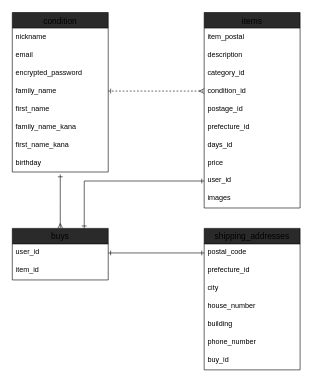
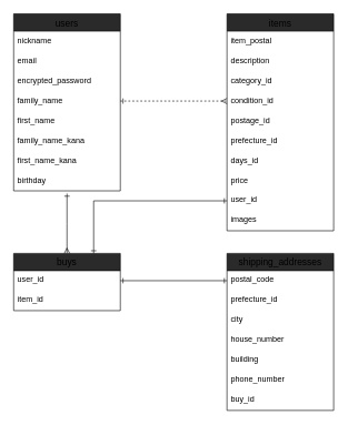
  <mxCell id="0" />
  <mxCell id="1" parent="0" />
- <mxCell id="2" value="condition" style="swimlane;fontStyle=0;childLayout=stackLayout;horizontal=1;startSize=26;horizontalStack=0;resizeParent=1;resizeParentMax=0;resizeLast=0;collapsible=1;marginBottom=0;align=center;fontSize=14;fillColor=#2a2a2a;" parent="1" vertex="1"><mxGeometry x="20" y="20" width="160" height="266" as="geometry" /></mxCell>
+ <mxCell id="2" value="users" style="swimlane;fontStyle=0;childLayout=stackLayout;horizontal=1;startSize=26;horizontalStack=0;resizeParent=1;resizeParentMax=0;resizeLast=0;collapsible=1;marginBottom=0;align=center;fontSize=14;fillColor=#2a2a2a;" parent="1" vertex="1"><mxGeometry x="20" y="20" width="160" height="266" as="geometry" /></mxCell>
  <mxCell id="3" value="nickname" style="text;strokeColor=none;fillColor=none;spacingLeft=4;spacingRight=4;overflow=hidden;rotatable=0;points=[[0,0.5],[1,0.5]];portConstraint=eastwest;fontSize=12;" parent="2" vertex="1"><mxGeometry y="26" width="160" height="30" as="geometry" /></mxCell>
  <mxCell id="4" value="email" style="text;strokeColor=none;fillColor=none;spacingLeft=4;spacingRight=4;overflow=hidden;rotatable=0;points=[[0,0.5],[1,0.5]];portConstraint=eastwest;fontSize=12;" parent="2" vertex="1"><mxGeometry y="56" width="160" height="30" as="geometry" /></mxCell>
  <mxCell id="5" value="encrypted_password" style="text;strokeColor=none;fillColor=none;spacingLeft=4;spacingRight=4;overflow=hidden;rotatable=0;points=[[0,0.5],[1,0.5]];portConstraint=eastwest;fontSize=12;" parent="2" vertex="1"><mxGeometry y="86" width="160" height="30" as="geometry" /></mxCell>
  <mxCell id="6" value="family_name" style="text;strokeColor=none;fillColor=none;spacingLeft=4;spacingRight=4;overflow=hidden;rotatable=0;points=[[0,0.5],[1,0.5]];portConstraint=eastwest;fontSize=12;" parent="2" vertex="1"><mxGeometry y="116" width="160" height="30" as="geometry" /></mxCell>
  <mxCell id="7" value="first_name" style="text;strokeColor=none;fillColor=none;spacingLeft=4;spacingRight=4;overflow=hidden;rotatable=0;points=[[0,0.5],[1,0.5]];portConstraint=eastwest;fontSize=12;" parent="2" vertex="1"><mxGeometry y="146" width="160" height="30" as="geometry" /></mxCell>
  <mxCell id="8" value="family_name_kana" style="text;strokeColor=none;fillColor=none;spacingLeft=4;spacingRight=4;overflow=hidden;rotatable=0;points=[[0,0.5],[1,0.5]];portConstraint=eastwest;fontSize=12;" parent="2" vertex="1"><mxGeometry y="176" width="160" height="30" as="geometry" /></mxCell>
  <mxCell id="9" value="first_name_kana" style="text;strokeColor=none;fillColor=none;spacingLeft=4;spacingRight=4;overflow=hidden;rotatable=0;points=[[0,0.5],[1,0.5]];portConstraint=eastwest;fontSize=12;" parent="2" vertex="1"><mxGeometry y="206" width="160" height="30" as="geometry" /></mxCell>
  <mxCell id="10" value="birthday" style="text;strokeColor=none;fillColor=none;spacingLeft=4;spacingRight=4;overflow=hidden;rotatable=0;points=[[0,0.5],[1,0.5]];portConstraint=eastwest;fontSize=12;" parent="2" vertex="1"><mxGeometry y="236" width="160" height="30" as="geometry" /></mxCell>
  <mxCell id="11" value="items" style="swimlane;fontStyle=0;childLayout=stackLayout;horizontal=1;startSize=26;horizontalStack=0;resizeParent=1;resizeParentMax=0;resizeLast=0;collapsible=1;marginBottom=0;align=center;fontSize=14;fillColor=#2a2a2a;" parent="1" vertex="1"><mxGeometry x="340" y="20" width="160" height="326" as="geometry" /></mxCell>
  <mxCell id="12" value="item_postal" style="text;strokeColor=none;fillColor=none;spacingLeft=4;spacingRight=4;overflow=hidden;rotatable=0;points=[[0,0.5],[1,0.5]];portConstraint=eastwest;fontSize=12;" parent="11" vertex="1"><mxGeometry y="26" width="160" height="30" as="geometry" /></mxCell>
  <mxCell id="13" value="description" style="text;strokeColor=none;fillColor=none;spacingLeft=4;spacingRight=4;overflow=hidden;rotatable=0;points=[[0,0.5],[1,0.5]];portConstraint=eastwest;fontSize=12;" parent="11" vertex="1"><mxGeometry y="56" width="160" height="30" as="geometry" /></mxCell>
  <mxCell id="14" value="category_id" style="text;strokeColor=none;fillColor=none;spacingLeft=4;spacingRight=4;overflow=hidden;rotatable=0;points=[[0,0.5],[1,0.5]];portConstraint=eastwest;fontSize=12;" parent="11" vertex="1"><mxGeometry y="86" width="160" height="30" as="geometry" /></mxCell>
  <mxCell id="15" value="condition_id" style="text;strokeColor=none;fillColor=none;spacingLeft=4;spacingRight=4;overflow=hidden;rotatable=0;points=[[0,0.5],[1,0.5]];portConstraint=eastwest;fontSize=12;" parent="11" vertex="1"><mxGeometry y="116" width="160" height="30" as="geometry" /></mxCell>
  <mxCell id="16" value="postage_id" style="text;strokeColor=none;fillColor=none;spacingLeft=4;spacingRight=4;overflow=hidden;rotatable=0;points=[[0,0.5],[1,0.5]];portConstraint=eastwest;fontSize=12;" parent="11" vertex="1"><mxGeometry y="146" width="160" height="30" as="geometry" /></mxCell>
  <mxCell id="17" value="prefecture_id" style="text;strokeColor=none;fillColor=none;spacingLeft=4;spacingRight=4;overflow=hidden;rotatable=0;points=[[0,0.5],[1,0.5]];portConstraint=eastwest;fontSize=12;" parent="11" vertex="1"><mxGeometry y="176" width="160" height="30" as="geometry" /></mxCell>
  <mxCell id="18" value="days_id" style="text;strokeColor=none;fillColor=none;spacingLeft=4;spacingRight=4;overflow=hidden;rotatable=0;points=[[0,0.5],[1,0.5]];portConstraint=eastwest;fontSize=12;" parent="11" vertex="1"><mxGeometry y="206" width="160" height="30" as="geometry" /></mxCell>
  <mxCell id="19" value="price" style="text;strokeColor=none;fillColor=none;spacingLeft=4;spacingRight=4;overflow=hidden;rotatable=0;points=[[0,0.5],[1,0.5]];portConstraint=eastwest;fontSize=12;" parent="11" vertex="1"><mxGeometry y="236" width="160" height="30" as="geometry" /></mxCell>
  <mxCell id="20" value="user_id" style="text;strokeColor=none;fillColor=none;spacingLeft=4;spacingRight=4;overflow=hidden;rotatable=0;points=[[0,0.5],[1,0.5]];portConstraint=eastwest;fontSize=12;" parent="11" vertex="1"><mxGeometry y="266" width="160" height="30" as="geometry" /></mxCell>
  <mxCell id="21" value="images" style="text;strokeColor=none;fillColor=none;spacingLeft=4;spacingRight=4;overflow=hidden;rotatable=0;points=[[0,0.5],[1,0.5]];portConstraint=eastwest;fontSize=12;" parent="11" vertex="1"><mxGeometry y="296" width="160" height="30" as="geometry" /></mxCell>
  <mxCell id="22" style="edgeStyle=orthogonalEdgeStyle;rounded=0;orthogonalLoop=1;jettySize=auto;html=1;exitX=0.5;exitY=0;exitDx=0;exitDy=0;startArrow=ERmany;startFill=0;endArrow=ERone;endFill=0;" parent="1" source="23" edge="1"><mxGeometry relative="1" as="geometry"><mxPoint x="100" y="290" as="targetPoint" /></mxGeometry></mxCell>
  <mxCell id="23" value="buys" style="swimlane;fontStyle=0;childLayout=stackLayout;horizontal=1;startSize=26;horizontalStack=0;resizeParent=1;resizeParentMax=0;resizeLast=0;collapsible=1;marginBottom=0;align=center;fontSize=14;fillColor=#2a2a2a;" parent="1" vertex="1"><mxGeometry x="20" y="380" width="160" height="86" as="geometry" /></mxCell>
  <mxCell id="24" value="user_id" style="text;strokeColor=none;fillColor=none;spacingLeft=4;spacingRight=4;overflow=hidden;rotatable=0;points=[[0,0.5],[1,0.5]];portConstraint=eastwest;fontSize=12;" parent="23" vertex="1"><mxGeometry y="26" width="160" height="30" as="geometry" /></mxCell>
  <mxCell id="25" value="item_id" style="text;strokeColor=none;fillColor=none;spacingLeft=4;spacingRight=4;overflow=hidden;rotatable=0;points=[[0,0.5],[1,0.5]];portConstraint=eastwest;fontSize=12;" parent="23" vertex="1"><mxGeometry y="56" width="160" height="30" as="geometry" /></mxCell>
  <mxCell id="26" value="shipping_addresses" style="swimlane;fontStyle=0;childLayout=stackLayout;horizontal=1;startSize=26;horizontalStack=0;resizeParent=1;resizeParentMax=0;resizeLast=0;collapsible=1;marginBottom=0;align=center;fontSize=14;fillColor=#2a2a2a;" parent="1" vertex="1"><mxGeometry x="340" y="380" width="160" height="236" as="geometry" /></mxCell>
  <mxCell id="27" value="postal_code" style="text;strokeColor=none;fillColor=none;spacingLeft=4;spacingRight=4;overflow=hidden;rotatable=0;points=[[0,0.5],[1,0.5]];portConstraint=eastwest;fontSize=12;" parent="26" vertex="1"><mxGeometry y="26" width="160" height="30" as="geometry" /></mxCell>
  <mxCell id="28" value="prefecture_id" style="text;strokeColor=none;fillColor=none;spacingLeft=4;spacingRight=4;overflow=hidden;rotatable=0;points=[[0,0.5],[1,0.5]];portConstraint=eastwest;fontSize=12;" parent="26" vertex="1"><mxGeometry y="56" width="160" height="30" as="geometry" /></mxCell>
  <mxCell id="29" value="city" style="text;strokeColor=none;fillColor=none;spacingLeft=4;spacingRight=4;overflow=hidden;rotatable=0;points=[[0,0.5],[1,0.5]];portConstraint=eastwest;fontSize=12;" parent="26" vertex="1"><mxGeometry y="86" width="160" height="30" as="geometry" /></mxCell>
  <mxCell id="30" value="house_number" style="text;strokeColor=none;fillColor=none;spacingLeft=4;spacingRight=4;overflow=hidden;rotatable=0;points=[[0,0.5],[1,0.5]];portConstraint=eastwest;fontSize=12;" parent="26" vertex="1"><mxGeometry y="116" width="160" height="30" as="geometry" /></mxCell>
  <mxCell id="31" value="building" style="text;strokeColor=none;fillColor=none;spacingLeft=4;spacingRight=4;overflow=hidden;rotatable=0;points=[[0,0.5],[1,0.5]];portConstraint=eastwest;fontSize=12;" parent="26" vertex="1"><mxGeometry y="146" width="160" height="30" as="geometry" /></mxCell>
  <mxCell id="32" value="phone_number" style="text;strokeColor=none;fillColor=none;spacingLeft=4;spacingRight=4;overflow=hidden;rotatable=0;points=[[0,0.5],[1,0.5]];portConstraint=eastwest;fontSize=12;" parent="26" vertex="1"><mxGeometry y="176" width="160" height="30" as="geometry" /></mxCell>
  <mxCell id="33" value="buy_id" style="text;strokeColor=none;fillColor=none;spacingLeft=4;spacingRight=4;overflow=hidden;rotatable=0;points=[[0,0.5],[1,0.5]];portConstraint=eastwest;fontSize=12;" parent="26" vertex="1"><mxGeometry y="206" width="160" height="30" as="geometry" /></mxCell>
  <mxCell id="34" style="edgeStyle=orthogonalEdgeStyle;rounded=0;orthogonalLoop=1;jettySize=auto;html=1;exitX=1;exitY=0.5;exitDx=0;exitDy=0;entryX=0;entryY=0.5;entryDx=0;entryDy=0;startArrow=ERone;startFill=0;endArrow=ERmany;endFill=0;dashed=1;" parent="1" source="6" target="15" edge="1"><mxGeometry relative="1" as="geometry" /></mxCell>
  <mxCell id="35" style="edgeStyle=orthogonalEdgeStyle;rounded=0;orthogonalLoop=1;jettySize=auto;html=1;exitX=1;exitY=0.5;exitDx=0;exitDy=0;entryX=0;entryY=0.5;entryDx=0;entryDy=0;startArrow=ERone;startFill=0;endArrow=ERone;endFill=0;" parent="1" source="24" target="27" edge="1"><mxGeometry relative="1" as="geometry" /></mxCell>
  <mxCell id="36" style="edgeStyle=orthogonalEdgeStyle;rounded=0;orthogonalLoop=1;jettySize=auto;html=1;exitX=0;exitY=0.5;exitDx=0;exitDy=0;entryX=0.75;entryY=0;entryDx=0;entryDy=0;startArrow=ERone;startFill=0;endArrow=ERone;endFill=0;" parent="1" source="20" target="23" edge="1"><mxGeometry relative="1" as="geometry" /></mxCell>
